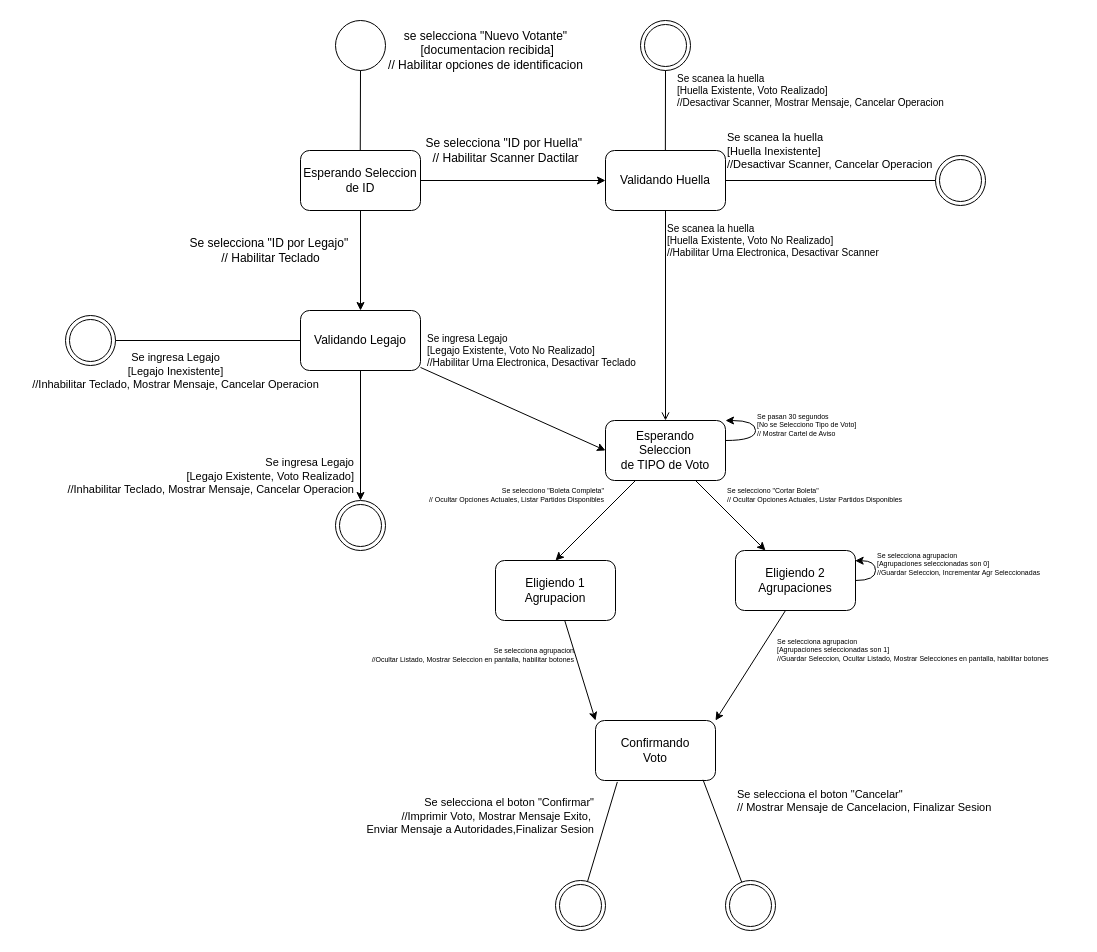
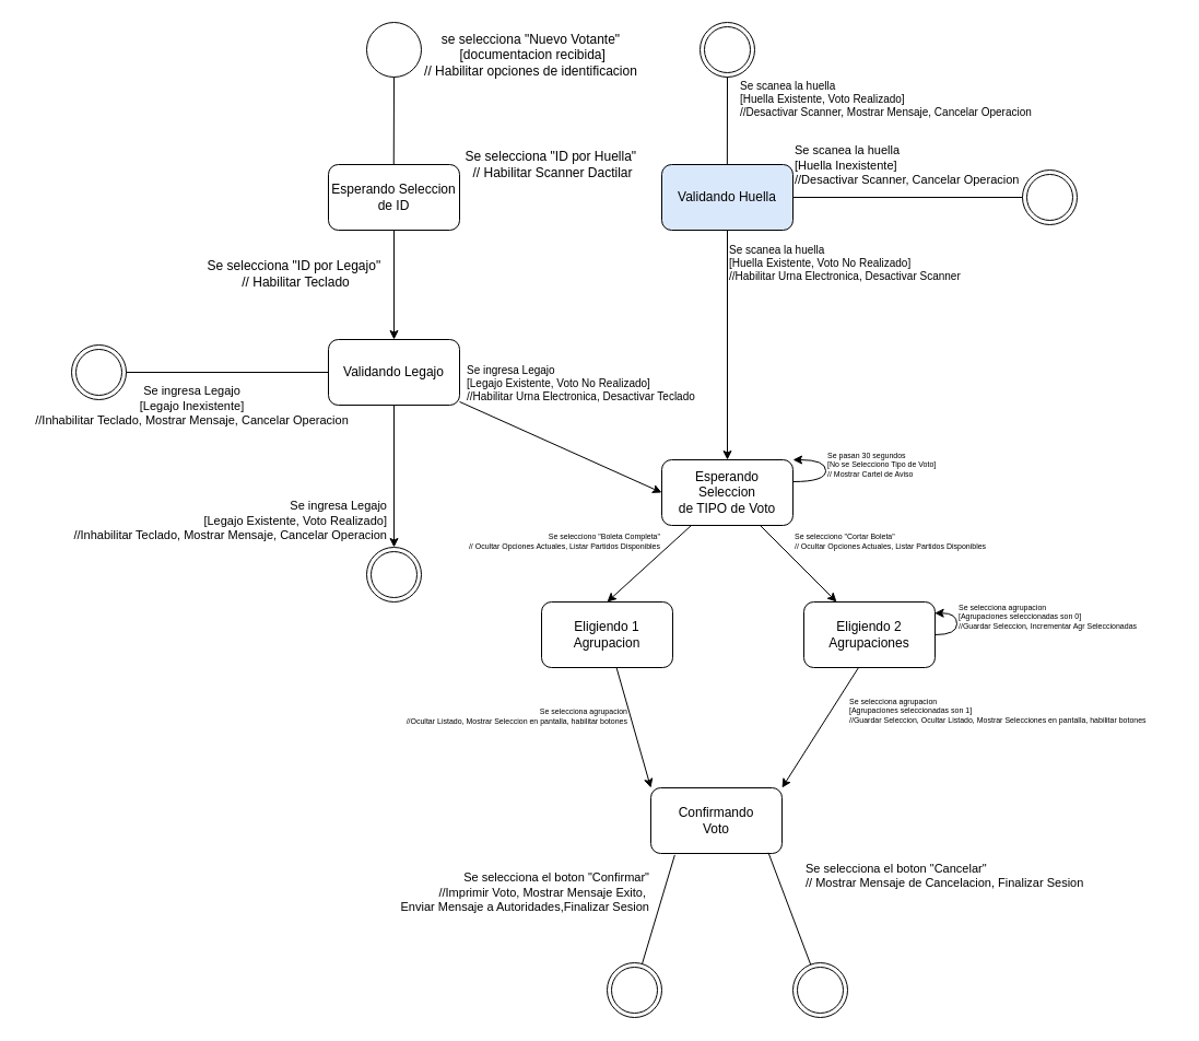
  <mxCell id="0" />
  <mxCell id="1" parent="0" />
  <mxCell id="2" value="" style="ellipse;whiteSpace=wrap;html=1;aspect=fixed;" vertex="1" parent="1"><mxGeometry x="335" y="20" width="50" height="50" as="geometry" /></mxCell>
  <mxCell id="3" value="" style="endArrow=none;html=1;rounded=0;entryX=0.5;entryY=1;entryDx=0;entryDy=0;" edge="1" parent="1" target="2"><mxGeometry width="50" height="50" relative="1" as="geometry"><mxPoint x="359.76" y="150" as="sourcePoint" /><mxPoint x="359.76" y="100" as="targetPoint" /></mxGeometry></mxCell>
  <mxCell id="4" value="se selecciona &quot;Nuevo Votante&quot;&lt;div&gt;&amp;nbsp;[documentacion recibida]&lt;/div&gt;&lt;div&gt;// Habilitar opciones de identificacion&lt;/div&gt;" style="text;html=1;align=center;verticalAlign=middle;resizable=0;points=[];autosize=1;strokeColor=none;fillColor=none;" vertex="1" parent="1"><mxGeometry x="375" y="20" width="220" height="60" as="geometry" /></mxCell>
- <mxCell id="5" value="" style="edgeStyle=orthogonalEdgeStyle;rounded=0;orthogonalLoop=1;jettySize=auto;html=1;" edge="1" parent="1" source="7" target="9"><mxGeometry relative="1" as="geometry" /></mxCell>
  <mxCell id="6" value="" style="edgeStyle=orthogonalEdgeStyle;rounded=0;orthogonalLoop=1;jettySize=auto;html=1;" edge="1" parent="1" source="7" target="24"><mxGeometry relative="1" as="geometry" /></mxCell>
  <mxCell id="7" value="Esperando Seleccion&lt;div&gt;de ID&lt;/div&gt;" style="rounded=1;whiteSpace=wrap;html=1;" vertex="1" parent="1"><mxGeometry x="300" y="150" width="120" height="60" as="geometry" /></mxCell>
- <mxCell id="8" value="" style="rounded=0;orthogonalLoop=1;jettySize=auto;html=1;endArrow=open;" edge="1" parent="1" source="9" target="14"><mxGeometry relative="1" as="geometry" /></mxCell>
- <mxCell id="9" value="Validando Huella" style="whiteSpace=wrap;html=1;rounded=1;" vertex="1" parent="1"><mxGeometry x="605" y="150" width="120" height="60" as="geometry" /></mxCell>
+ <mxCell id="8" value="" style="rounded=0;orthogonalLoop=1;jettySize=auto;html=1;" edge="1" parent="1" source="9" target="14"><mxGeometry relative="1" as="geometry" /></mxCell>
+ <mxCell id="9" value="Validando Huella" style="whiteSpace=wrap;html=1;rounded=1;fillColor=#dae8fc;" vertex="1" parent="1"><mxGeometry x="605" y="150" width="120" height="60" as="geometry" /></mxCell>
  <mxCell id="10" value="Se selecciona &quot;ID por Huella&quot;&amp;nbsp;&lt;div&gt;// Habilitar Scanner Dactilar&lt;/div&gt;" style="text;html=1;align=center;verticalAlign=middle;resizable=0;points=[];autosize=1;strokeColor=none;fillColor=none;" vertex="1" parent="1"><mxGeometry x="415" y="130" width="180" height="40" as="geometry" /></mxCell>
  <mxCell id="11" style="edgeStyle=orthogonalEdgeStyle;rounded=0;orthogonalLoop=1;jettySize=auto;html=1;curved=1;entryX=1;entryY=0;entryDx=0;entryDy=0;" edge="1" parent="1" target="14"><mxGeometry relative="1" as="geometry"><mxPoint x="735" y="420" as="targetPoint" /><mxPoint x="725" y="440" as="sourcePoint" /><Array as="points"><mxPoint x="755" y="440" /><mxPoint x="755" y="420" /></Array></mxGeometry></mxCell>
  <mxCell id="12" style="rounded=0;orthogonalLoop=1;jettySize=auto;html=1;" edge="1" parent="1" source="14" target="35"><mxGeometry relative="1" as="geometry" /></mxCell>
  <mxCell id="13" style="rounded=0;orthogonalLoop=1;jettySize=auto;html=1;entryX=0.5;entryY=0;entryDx=0;entryDy=0;" edge="1" parent="1" source="14" target="36"><mxGeometry relative="1" as="geometry" /></mxCell>
  <mxCell id="14" value="Esperando&lt;div&gt;Seleccion&lt;/div&gt;&lt;div&gt;de TIPO de Voto&lt;/div&gt;" style="whiteSpace=wrap;html=1;rounded=1;" vertex="1" parent="1"><mxGeometry x="605" y="420" width="120" height="60" as="geometry" /></mxCell>
  <mxCell id="15" value="" style="ellipse;shape=doubleEllipse;whiteSpace=wrap;html=1;aspect=fixed;" vertex="1" parent="1"><mxGeometry x="935" y="155" width="50" height="50" as="geometry" /></mxCell>
  <mxCell id="16" value="" style="endArrow=none;html=1;rounded=0;exitX=1;exitY=0.5;exitDx=0;exitDy=0;entryX=0;entryY=0.5;entryDx=0;entryDy=0;" edge="1" parent="1" source="9" target="15"><mxGeometry width="50" height="50" relative="1" as="geometry"><mxPoint x="719.86" y="260" as="sourcePoint" /><mxPoint x="719.86" y="210" as="targetPoint" /></mxGeometry></mxCell>
  <mxCell id="17" value="&lt;font style=&quot;font-size: 11px;&quot;&gt;Se scanea la huella&amp;nbsp;&lt;/font&gt;&lt;div style=&quot;font-size: 11px;&quot;&gt;&lt;font style=&quot;font-size: 11px;&quot;&gt;[Huella Inexistente]&lt;/font&gt;&lt;/div&gt;&lt;div style=&quot;font-size: 11px;&quot;&gt;&lt;font style=&quot;font-size: 11px;&quot;&gt;//Desactivar Scanner, Cancelar Operacion&lt;/font&gt;&lt;/div&gt;" style="text;html=1;align=left;verticalAlign=middle;resizable=0;points=[];autosize=1;strokeColor=none;fillColor=none;" vertex="1" parent="1"><mxGeometry x="725" y="125" width="230" height="50" as="geometry" /></mxCell>
  <mxCell id="18" value="" style="ellipse;shape=doubleEllipse;whiteSpace=wrap;html=1;aspect=fixed;" vertex="1" parent="1"><mxGeometry x="640" y="20" width="50" height="50" as="geometry" /></mxCell>
  <mxCell id="19" value="" style="endArrow=none;html=1;rounded=0;entryX=0.5;entryY=1;entryDx=0;entryDy=0;" edge="1" parent="1" target="18"><mxGeometry width="50" height="50" relative="1" as="geometry"><mxPoint x="664.86" y="150" as="sourcePoint" /><mxPoint x="664.86" y="100" as="targetPoint" /></mxGeometry></mxCell>
  <mxCell id="20" value="&lt;h4 style=&quot;font-size: 10px;&quot;&gt;&lt;span style=&quot;font-weight: normal;&quot;&gt;&lt;font style=&quot;font-size: 10px;&quot;&gt;Se scanea la huella&amp;nbsp;&lt;br&gt;&lt;/font&gt;&lt;font style=&quot;font-size: 10px;&quot;&gt;[Huella Existente, Voto Realizado]&lt;br&gt;&lt;/font&gt;&lt;font style=&quot;font-size: 10px;&quot;&gt;//Desactivar Scanner, Mostrar Mensaje, Cancelar Operacion&lt;/font&gt;&lt;/span&gt;&lt;/h4&gt;" style="text;html=1;align=left;verticalAlign=middle;resizable=0;points=[];autosize=1;strokeColor=none;fillColor=none;" vertex="1" parent="1"><mxGeometry x="675" y="50" width="290" height="80" as="geometry" /></mxCell>
  <mxCell id="21" value="&lt;h4 style=&quot;font-size: 10px;&quot;&gt;&lt;span style=&quot;font-weight: normal;&quot;&gt;&lt;font style=&quot;font-size: 10px;&quot;&gt;Se scanea la huella&amp;nbsp;&lt;br&gt;&lt;/font&gt;&lt;font style=&quot;font-size: 10px;&quot;&gt;[Huella Existente, Voto No Realizado]&lt;br&gt;&lt;div style=&quot;&quot;&gt;&lt;span style=&quot;background-color: initial;&quot;&gt;//Habilitar Urna Electronica, Desactivar Scanner&lt;/span&gt;&lt;/div&gt;&lt;/font&gt;&lt;/span&gt;&lt;/h4&gt;" style="text;html=1;align=left;verticalAlign=middle;resizable=0;points=[];autosize=1;strokeColor=none;fillColor=none;" vertex="1" parent="1"><mxGeometry x="665" y="200" width="240" height="80" as="geometry" /></mxCell>
  <mxCell id="22" value="" style="edgeStyle=orthogonalEdgeStyle;rounded=0;orthogonalLoop=1;jettySize=auto;html=1;" edge="1" parent="1" source="24" target="29"><mxGeometry relative="1" as="geometry" /></mxCell>
  <mxCell id="23" style="rounded=0;orthogonalLoop=1;jettySize=auto;html=1;entryX=0;entryY=0.5;entryDx=0;entryDy=0;" edge="1" parent="1" source="24" target="14"><mxGeometry relative="1" as="geometry" /></mxCell>
  <mxCell id="24" value="Validando Legajo" style="whiteSpace=wrap;html=1;rounded=1;" vertex="1" parent="1"><mxGeometry x="300" y="310" width="120" height="60" as="geometry" /></mxCell>
  <mxCell id="25" value="Se selecciona &quot;ID por Legajo&quot;&amp;nbsp;&lt;div&gt;// Habilitar Teclado&lt;/div&gt;" style="text;html=1;align=center;verticalAlign=middle;resizable=0;points=[];autosize=1;strokeColor=none;fillColor=none;" vertex="1" parent="1"><mxGeometry x="175" y="230" width="190" height="40" as="geometry" /></mxCell>
  <mxCell id="26" value="" style="ellipse;shape=doubleEllipse;whiteSpace=wrap;html=1;aspect=fixed;" vertex="1" parent="1"><mxGeometry x="65" y="315" width="50" height="50" as="geometry" /></mxCell>
  <mxCell id="27" value="" style="endArrow=none;html=1;rounded=0;exitX=0;exitY=0.5;exitDx=0;exitDy=0;entryX=1;entryY=0.5;entryDx=0;entryDy=0;" edge="1" parent="1" source="24" target="26"><mxGeometry width="50" height="50" relative="1" as="geometry"><mxPoint x="89.86" y="420" as="sourcePoint" /><mxPoint x="89.86" y="370" as="targetPoint" /></mxGeometry></mxCell>
  <mxCell id="28" value="&lt;font style=&quot;font-size: 11px;&quot;&gt;Se ingresa Legajo&lt;/font&gt;&lt;div style=&quot;font-size: 11px;&quot;&gt;&lt;font style=&quot;font-size: 11px;&quot;&gt;[Legajo Inexistente]&lt;/font&gt;&lt;/div&gt;&lt;div style=&quot;font-size: 11px;&quot;&gt;&lt;font style=&quot;font-size: 11px;&quot;&gt;//Inhabilitar Teclado, Mostrar Mensaje, Cancelar Operacion&lt;/font&gt;&lt;/div&gt;" style="text;html=1;align=center;verticalAlign=middle;resizable=0;points=[];autosize=1;strokeColor=none;fillColor=none;" vertex="1" parent="1"><mxGeometry x="20" y="345" width="310" height="50" as="geometry" /></mxCell>
  <mxCell id="29" value="" style="ellipse;shape=doubleEllipse;whiteSpace=wrap;html=1;aspect=fixed;" vertex="1" parent="1"><mxGeometry x="335" y="500" width="50" height="50" as="geometry" /></mxCell>
  <mxCell id="30" value="&lt;font style=&quot;font-size: 11px;&quot;&gt;Se ingresa Legajo&lt;/font&gt;&lt;div style=&quot;font-size: 11px;&quot;&gt;&lt;font style=&quot;font-size: 11px;&quot;&gt;[Legajo Existente, Voto Realizado]&lt;/font&gt;&lt;/div&gt;&lt;div style=&quot;font-size: 11px;&quot;&gt;&lt;font style=&quot;font-size: 11px;&quot;&gt;//Inhabilitar Teclado, Mostrar Mensaje, Cancelar Operacion&lt;/font&gt;&lt;/div&gt;" style="text;html=1;align=right;verticalAlign=middle;resizable=0;points=[];autosize=1;strokeColor=none;fillColor=none;" vertex="1" parent="1"><mxGeometry x="45" y="450" width="310" height="50" as="geometry" /></mxCell>
  <mxCell id="31" value="&lt;h4 style=&quot;font-size: 10px;&quot;&gt;&lt;span style=&quot;font-weight: normal;&quot;&gt;&lt;font style=&quot;font-size: 10px;&quot;&gt;Se ingresa Legajo&amp;nbsp;&lt;br&gt;&lt;/font&gt;&lt;font style=&quot;font-size: 10px;&quot;&gt;[Legajo Existente, Voto No Realizado]&lt;br&gt;&lt;div style=&quot;&quot;&gt;&lt;span style=&quot;background-color: initial;&quot;&gt;//Habilitar Urna Electronica, Desactivar Teclado&lt;/span&gt;&lt;/div&gt;&lt;/font&gt;&lt;/span&gt;&lt;/h4&gt;" style="text;html=1;align=left;verticalAlign=middle;resizable=0;points=[];autosize=1;strokeColor=none;fillColor=none;" vertex="1" parent="1"><mxGeometry x="425" y="310" width="230" height="80" as="geometry" /></mxCell>
  <mxCell id="32" value="&lt;h5 style=&quot;font-size: 7px;&quot;&gt;&lt;span style=&quot;font-weight: normal;&quot;&gt;Se pasan 30 segundos&lt;br&gt;[No se Selecciono Tipo de Voto]&lt;br&gt;// Mostrar Cartel de Aviso&lt;/span&gt;&lt;/h5&gt;" style="text;html=1;align=left;verticalAlign=middle;resizable=0;points=[];autosize=1;strokeColor=none;fillColor=none;" vertex="1" parent="1"><mxGeometry x="755" y="395" width="120" height="60" as="geometry" /></mxCell>
  <mxCell id="33" style="edgeStyle=orthogonalEdgeStyle;rounded=0;orthogonalLoop=1;jettySize=auto;html=1;curved=1;entryX=0.997;entryY=0.17;entryDx=0;entryDy=0;entryPerimeter=0;" edge="1" parent="1" source="35" target="35"><mxGeometry relative="1" as="geometry"><mxPoint x="865" y="561" as="targetPoint" /><Array as="points"><mxPoint x="875" y="580" /><mxPoint x="875" y="560" /></Array></mxGeometry></mxCell>
  <mxCell id="34" style="rounded=0;orthogonalLoop=1;jettySize=auto;html=1;entryX=1;entryY=0;entryDx=0;entryDy=0;" edge="1" parent="1" target="40"><mxGeometry relative="1" as="geometry"><mxPoint x="715" y="680" as="targetPoint" /><mxPoint x="785" y="610" as="sourcePoint" /></mxGeometry></mxCell>
  <mxCell id="35" value="Eligiendo 2&lt;div&gt;Agrupaciones&lt;/div&gt;" style="rounded=1;whiteSpace=wrap;html=1;" vertex="1" parent="1"><mxGeometry x="735" y="550" width="120" height="60" as="geometry" /></mxCell>
- <mxCell id="36" value="Eligiendo 1&lt;div&gt;Agrupacion&lt;/div&gt;" style="rounded=1;whiteSpace=wrap;html=1;" vertex="1" parent="1"><mxGeometry x="495" y="560" width="120" height="60" as="geometry" /></mxCell>
+ <mxCell id="36" value="Eligiendo 1&lt;div&gt;Agrupacion&lt;/div&gt;" style="rounded=1;whiteSpace=wrap;html=1;" vertex="1" parent="1"><mxGeometry x="495" y="550" width="120" height="60" as="geometry" /></mxCell>
  <mxCell id="37" value="&lt;h5 style=&quot;font-size: 7px;&quot;&gt;&lt;span style=&quot;font-weight: normal;&quot;&gt;Se selecciono &quot;Cortar Boleta&quot;&lt;br&gt;// Ocultar Opciones Actuales, Listar Partidos Disponibles&lt;/span&gt;&lt;/h5&gt;" style="text;html=1;align=left;verticalAlign=middle;resizable=0;points=[];autosize=1;strokeColor=none;fillColor=none;" vertex="1" parent="1"><mxGeometry x="725" y="470" width="200" height="50" as="geometry" /></mxCell>
  <mxCell id="38" value="&lt;h5 style=&quot;font-size: 7px;&quot;&gt;&lt;span style=&quot;font-weight: normal;&quot;&gt;Se selecciono &quot;Boleta Completa&quot;&lt;br&gt;// Ocultar Opciones Actuales, Listar Partidos Disponibles&lt;/span&gt;&lt;/h5&gt;" style="text;html=1;align=right;verticalAlign=middle;resizable=0;points=[];autosize=1;strokeColor=none;fillColor=none;" vertex="1" parent="1"><mxGeometry x="405" y="470" width="200" height="50" as="geometry" /></mxCell>
  <mxCell id="39" value="&lt;h5 style=&quot;font-size: 7px;&quot;&gt;&lt;span style=&quot;font-weight: normal;&quot;&gt;Se selecciona agrupacion&lt;br&gt;[Agrupaciones seleccionadas son 0]&lt;br&gt;//Guardar Seleccion, Incrementar Agr Seleccionadas&lt;/span&gt;&lt;/h5&gt;" style="text;html=1;align=left;verticalAlign=middle;resizable=0;points=[];autosize=1;strokeColor=none;fillColor=none;" vertex="1" parent="1"><mxGeometry x="875" y="534" width="190" height="60" as="geometry" /></mxCell>
  <mxCell id="40" value="Confirmando&lt;div&gt;Voto&lt;/div&gt;" style="rounded=1;whiteSpace=wrap;html=1;" vertex="1" parent="1"><mxGeometry x="595" y="720" width="120" height="60" as="geometry" /></mxCell>
  <mxCell id="41" style="rounded=0;orthogonalLoop=1;jettySize=auto;html=1;entryX=0;entryY=0;entryDx=0;entryDy=0;" edge="1" parent="1" source="36" target="40"><mxGeometry relative="1" as="geometry" /></mxCell>
  <mxCell id="42" value="&lt;h5 style=&quot;font-size: 7px;&quot;&gt;&lt;span style=&quot;font-weight: normal;&quot;&gt;Se selecciona agrupacion&lt;br&gt;//Ocultar Listado, Mostrar Seleccion&lt;span style=&quot;background-color: initial;&quot;&gt;&amp;nbsp;en pantalla, habilitar botones&lt;/span&gt;&lt;/span&gt;&lt;/h5&gt;" style="text;html=1;align=right;verticalAlign=middle;resizable=0;points=[];autosize=1;strokeColor=none;fillColor=none;" vertex="1" parent="1"><mxGeometry x="345" y="630" width="230" height="50" as="geometry" /></mxCell>
  <mxCell id="43" value="&lt;h5 style=&quot;font-size: 7px;&quot;&gt;&lt;span style=&quot;font-weight: normal;&quot;&gt;Se selecciona agrupacion&lt;br&gt;[Agrupaciones seleccionadas son 1]&lt;br&gt;//Guardar Seleccion, Ocultar Listado, Mostrar Selecciones en pantalla, habilitar botones&lt;/span&gt;&lt;/h5&gt;" style="text;html=1;align=left;verticalAlign=middle;resizable=0;points=[];autosize=1;strokeColor=none;fillColor=none;" vertex="1" parent="1"><mxGeometry x="775" y="620" width="300" height="60" as="geometry" /></mxCell>
  <mxCell id="44" value="" style="ellipse;shape=doubleEllipse;whiteSpace=wrap;html=1;aspect=fixed;" vertex="1" parent="1"><mxGeometry x="555" y="880" width="50" height="50" as="geometry" /></mxCell>
  <mxCell id="45" value="" style="endArrow=none;html=1;rounded=0;entryX=0.182;entryY=1.024;entryDx=0;entryDy=0;entryPerimeter=0;" edge="1" parent="1" source="44" target="40"><mxGeometry width="50" height="50" relative="1" as="geometry"><mxPoint x="614.64" y="830" as="sourcePoint" /><mxPoint x="614.64" y="780" as="targetPoint" /></mxGeometry></mxCell>
  <mxCell id="46" value="" style="ellipse;shape=doubleEllipse;whiteSpace=wrap;html=1;aspect=fixed;" vertex="1" parent="1"><mxGeometry x="725" y="880" width="50" height="50" as="geometry" /></mxCell>
  <mxCell id="47" value="" style="endArrow=none;html=1;rounded=0;entryX=0.896;entryY=0.988;entryDx=0;entryDy=0;entryPerimeter=0;" edge="1" parent="1" source="46" target="40"><mxGeometry width="50" height="50" relative="1" as="geometry"><mxPoint x="719.64" y="830" as="sourcePoint" /><mxPoint x="719.64" y="780" as="targetPoint" /></mxGeometry></mxCell>
  <mxCell id="48" value="&lt;font style=&quot;font-size: 11px;&quot;&gt;Se selecciona el boton &quot;Cancelar&quot;&lt;/font&gt;&lt;div style=&quot;font-size: 11px;&quot;&gt;&lt;font style=&quot;font-size: 11px;&quot;&gt;// Mostrar Mensaje de Cancelacion, Finalizar Sesion&lt;/font&gt;&lt;/div&gt;" style="text;html=1;align=left;verticalAlign=middle;resizable=0;points=[];autosize=1;strokeColor=none;fillColor=none;" vertex="1" parent="1"><mxGeometry x="735" y="780" width="280" height="40" as="geometry" /></mxCell>
  <mxCell id="49" value="&lt;font style=&quot;font-size: 11px;&quot;&gt;Se selecciona el boton &quot;Confirmar&quot;&lt;/font&gt;&lt;div style=&quot;font-size: 11px;&quot;&gt;&lt;font style=&quot;font-size: 11px;&quot;&gt;//Imprimir Voto, Mostrar Mensaje Exito,&amp;nbsp;&lt;/font&gt;&lt;/div&gt;&lt;div style=&quot;font-size: 11px;&quot;&gt;&lt;font style=&quot;font-size: 11px;&quot;&gt;Enviar Mensaje a Autoridades,Finalizar Sesion&lt;/font&gt;&lt;/div&gt;" style="text;html=1;align=right;verticalAlign=middle;resizable=0;points=[];autosize=1;strokeColor=none;fillColor=none;" vertex="1" parent="1"><mxGeometry x="345" y="790" width="250" height="50" as="geometry" /></mxCell>
